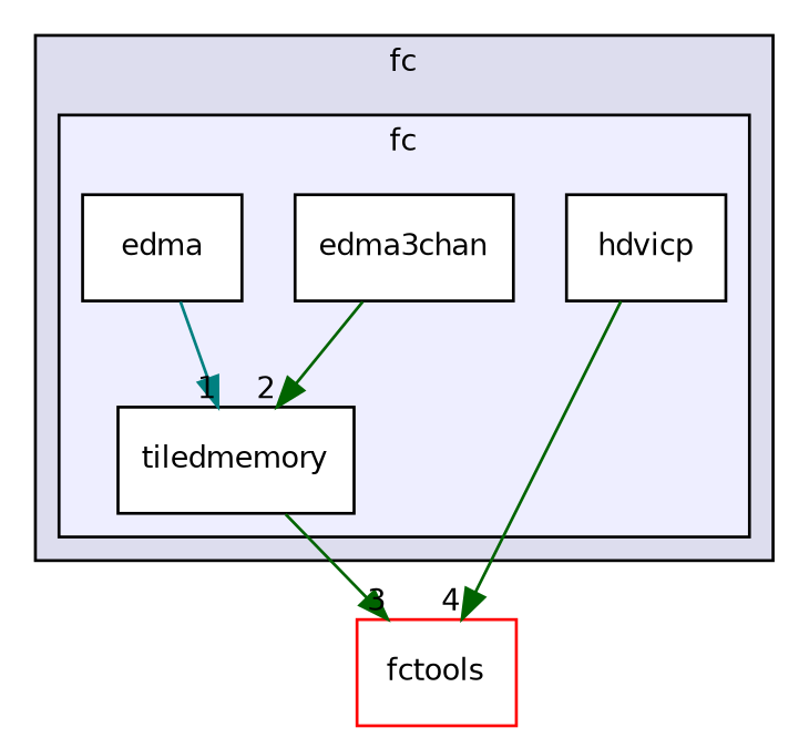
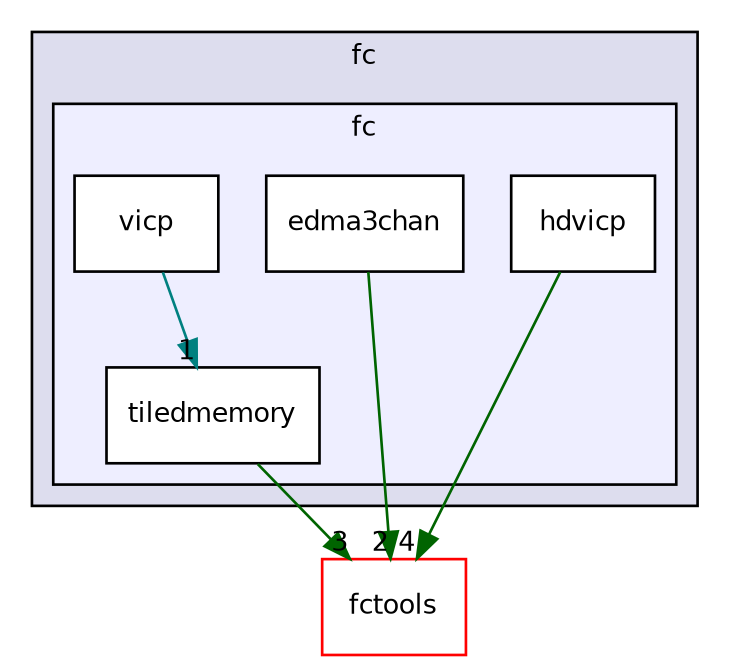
  digraph {
    compound=true
    node [color=black fillcolor=white fontname=Helvetica fontsize=10 shape=box style=filled]
    edge [arrowhead=normal color=darkgreen labeldistance=1.5 labelfontname=Helvetica labelfontsize=10]
    n1 [label=edma3chan]
    n2 [label=hdvicp]
    n3 [label=tiledmemory]
-   n4 [label=edma]
+   n4 [label=vicp]
    n5 [color=red label=fctools]
    subgraph cluster_1 {
      bgcolor="#ddddee"
      fontname=Helvetica
      fontsize=10
      label=fc
      pencolor=black
      subgraph cluster_2 {
        bgcolor="#eeeeff"
        fontname=Helvetica
        fontsize=10
        label=fc
        pencolor=black
        n1
        n2
        n3
        n4
      }
    }
-   n1 -> n3 [headlabel=2]
+   n1 -> n5 [headlabel=2]
    n2 -> n5 [headlabel=4]
    n3 -> n5 [headlabel=3]
    n4 -> n3 [color=teal headlabel=1]
  }
